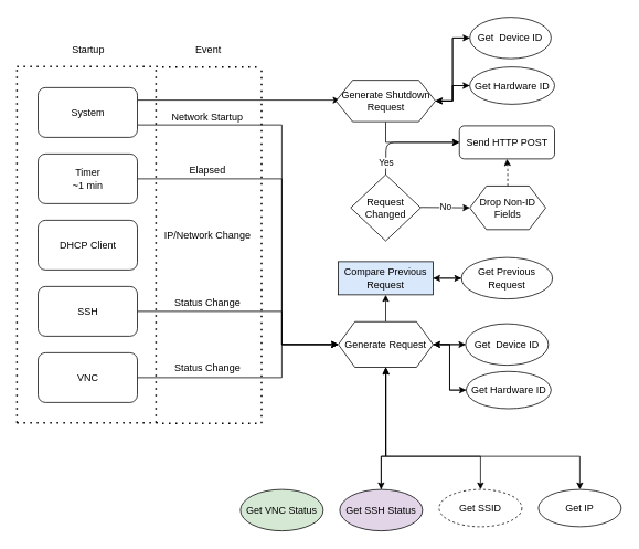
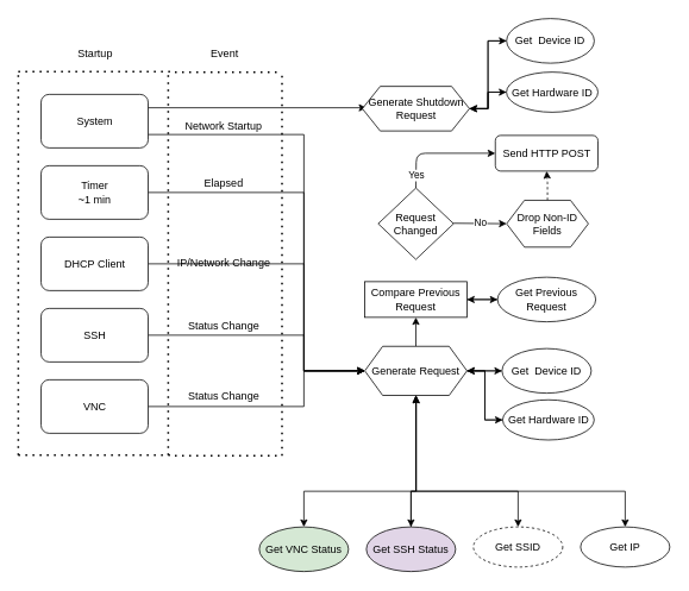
  <mxCell id="0" />
  <mxCell id="1" parent="0" />
  <mxCell id="2" style="edgeStyle=orthogonalEdgeStyle;rounded=0;orthogonalLoop=1;jettySize=auto;html=1;exitX=1;exitY=0.75;exitDx=0;exitDy=0;entryX=0;entryY=0.5;entryDx=0;entryDy=0;startArrow=none;startFill=0;" edge="1" parent="1" source="4" target="28"><mxGeometry relative="1" as="geometry"><Array as="points"><mxPoint x="340" y="150" /><mxPoint x="340" y="415" /></Array></mxGeometry></mxCell>
  <mxCell id="3" style="edgeStyle=orthogonalEdgeStyle;rounded=0;orthogonalLoop=1;jettySize=auto;html=1;exitX=1;exitY=0.25;exitDx=0;exitDy=0;startArrow=none;startFill=0;entryX=0.038;entryY=0.48;entryDx=0;entryDy=0;entryPerimeter=0;" edge="1" parent="1" source="4" target="59"><mxGeometry relative="1" as="geometry"><mxPoint x="370" y="120" as="targetPoint" /></mxGeometry></mxCell>
  <mxCell id="4" value="&lt;div&gt;System&lt;br&gt;&lt;/div&gt;" style="rounded=1;whiteSpace=wrap;html=1;" vertex="1" parent="1"><mxGeometry x="45.5" y="105" width="120" height="60" as="geometry" /></mxCell>
  <mxCell id="5" style="edgeStyle=orthogonalEdgeStyle;rounded=0;orthogonalLoop=1;jettySize=auto;html=1;exitX=1;exitY=0.5;exitDx=0;exitDy=0;entryX=0;entryY=0.5;entryDx=0;entryDy=0;startArrow=none;startFill=0;" edge="1" parent="1" source="6" target="28"><mxGeometry relative="1" as="geometry"><Array as="points"><mxPoint x="340" y="215" /><mxPoint x="340" y="415" /></Array></mxGeometry></mxCell>
  <mxCell id="6" value="&lt;div&gt;Timer&lt;/div&gt;&lt;div&gt;~1 min&lt;br&gt;&lt;/div&gt;" style="rounded=1;whiteSpace=wrap;html=1;" vertex="1" parent="1"><mxGeometry x="45.5" y="185" width="120" height="60" as="geometry" /></mxCell>
+ <mxCell id="7" style="edgeStyle=orthogonalEdgeStyle;rounded=0;orthogonalLoop=1;jettySize=auto;html=1;exitX=1;exitY=0.5;exitDx=0;exitDy=0;entryX=0;entryY=0.5;entryDx=0;entryDy=0;startArrow=none;startFill=0;" edge="1" parent="1" source="8" target="28"><mxGeometry relative="1" as="geometry"><Array as="points"><mxPoint x="340" y="295" /><mxPoint x="340" y="415" /></Array></mxGeometry></mxCell>
  <mxCell id="8" value="DHCP Client" style="rounded=1;whiteSpace=wrap;html=1;" vertex="1" parent="1"><mxGeometry x="45.5" y="265" width="120" height="60" as="geometry" /></mxCell>
  <mxCell id="9" style="edgeStyle=orthogonalEdgeStyle;rounded=0;orthogonalLoop=1;jettySize=auto;html=1;exitX=1;exitY=0.5;exitDx=0;exitDy=0;entryX=0;entryY=0.5;entryDx=0;entryDy=0;startArrow=none;startFill=0;" edge="1" parent="1" source="10" target="28"><mxGeometry relative="1" as="geometry"><Array as="points"><mxPoint x="340" y="375" /><mxPoint x="340" y="415" /></Array></mxGeometry></mxCell>
  <mxCell id="10" value="SSH " style="rounded=1;whiteSpace=wrap;html=1;" vertex="1" parent="1"><mxGeometry x="45.5" y="345" width="120" height="60" as="geometry" /></mxCell>
  <mxCell id="11" style="edgeStyle=orthogonalEdgeStyle;rounded=0;orthogonalLoop=1;jettySize=auto;html=1;exitX=1;exitY=0.5;exitDx=0;exitDy=0;entryX=0;entryY=0.5;entryDx=0;entryDy=0;startArrow=none;startFill=0;endArrow=open;" edge="1" parent="1" source="12" target="28"><mxGeometry relative="1" as="geometry"><Array as="points"><mxPoint x="340" y="455" /><mxPoint x="340" y="415" /></Array></mxGeometry></mxCell>
  <mxCell id="12" value="VNC " style="rounded=1;whiteSpace=wrap;html=1;" vertex="1" parent="1"><mxGeometry x="45.5" y="425" width="120" height="60" as="geometry" /></mxCell>
  <mxCell id="13" value="" style="endArrow=none;dashed=1;html=1;dashPattern=1 3;strokeWidth=2;" edge="1" parent="1"><mxGeometry width="50" height="50" relative="1" as="geometry"><mxPoint x="20" y="509.5" as="sourcePoint" /><mxPoint x="20" y="79.5" as="targetPoint" /></mxGeometry></mxCell>
  <mxCell id="14" value="" style="endArrow=none;dashed=1;html=1;dashPattern=1 3;strokeWidth=2;" edge="1" parent="1"><mxGeometry width="50" height="50" relative="1" as="geometry"><mxPoint x="188" y="509.5" as="sourcePoint" /><mxPoint x="188" y="79.5" as="targetPoint" /></mxGeometry></mxCell>
  <mxCell id="15" value="" style="endArrow=none;dashed=1;html=1;dashPattern=1 3;strokeWidth=2;" edge="1" parent="1"><mxGeometry width="50" height="50" relative="1" as="geometry"><mxPoint x="20" y="79.5" as="sourcePoint" /><mxPoint x="190" y="79.5" as="targetPoint" /></mxGeometry></mxCell>
  <mxCell id="16" value="" style="endArrow=none;dashed=1;html=1;dashPattern=1 3;strokeWidth=2;" edge="1" parent="1"><mxGeometry width="50" height="50" relative="1" as="geometry"><mxPoint x="20" y="509.5" as="sourcePoint" /><mxPoint x="190" y="509.5" as="targetPoint" /></mxGeometry></mxCell>
  <mxCell id="17" value="" style="endArrow=none;dashed=1;html=1;dashPattern=1 3;strokeWidth=2;" edge="1" parent="1"><mxGeometry width="50" height="50" relative="1" as="geometry"><mxPoint x="315.5" y="510" as="sourcePoint" /><mxPoint x="315.5" y="80" as="targetPoint" /></mxGeometry></mxCell>
  <mxCell id="18" value="" style="endArrow=none;dashed=1;html=1;dashPattern=1 3;strokeWidth=2;" edge="1" parent="1"><mxGeometry width="50" height="50" relative="1" as="geometry"><mxPoint x="195.5" y="510" as="sourcePoint" /><mxPoint x="315.5" y="510" as="targetPoint" /></mxGeometry></mxCell>
  <mxCell id="19" value="" style="endArrow=none;dashed=1;html=1;dashPattern=1 3;strokeWidth=2;" edge="1" parent="1"><mxGeometry width="50" height="50" relative="1" as="geometry"><mxPoint x="195.5" y="80" as="sourcePoint" /><mxPoint x="315.5" y="80" as="targetPoint" /></mxGeometry></mxCell>
  <mxCell id="20" value="Startup" style="text;html=1;align=center;verticalAlign=middle;resizable=0;points=[];autosize=1;strokeColor=none;" vertex="1" parent="1"><mxGeometry x="75.5" y="50" width="60" height="20" as="geometry" /></mxCell>
  <mxCell id="21" value="Event" style="text;html=1;align=center;verticalAlign=middle;resizable=0;points=[];autosize=1;strokeColor=none;" vertex="1" parent="1"><mxGeometry x="225.5" y="50" width="50" height="20" as="geometry" /></mxCell>
  <mxCell id="22" style="edgeStyle=orthogonalEdgeStyle;rounded=0;orthogonalLoop=1;jettySize=auto;html=1;exitX=0.5;exitY=1;exitDx=0;exitDy=0;startArrow=classicThin;startFill=1;entryX=0.5;entryY=0;entryDx=0;entryDy=0;" edge="1" parent="1" source="28" target="35"><mxGeometry relative="1" as="geometry"><mxPoint x="530" y="590" as="targetPoint" /><Array as="points"><mxPoint x="466" y="550" /><mxPoint x="580" y="550" /></Array></mxGeometry></mxCell>
+ <mxCell id="23" style="edgeStyle=orthogonalEdgeStyle;rounded=0;orthogonalLoop=1;jettySize=auto;html=1;exitX=0.5;exitY=1;exitDx=0;exitDy=0;entryX=0.5;entryY=0;entryDx=0;entryDy=0;startArrow=classicThin;startFill=1;" edge="1" parent="1" source="28" target="38"><mxGeometry relative="1" as="geometry"><Array as="points"><mxPoint x="466" y="550" /><mxPoint x="340" y="550" /></Array></mxGeometry></mxCell>
  <mxCell id="24" style="edgeStyle=orthogonalEdgeStyle;rounded=0;orthogonalLoop=1;jettySize=auto;html=1;exitX=0.5;exitY=0;exitDx=0;exitDy=0;entryX=0.5;entryY=1;entryDx=0;entryDy=0;startArrow=none;startFill=0;" edge="1" parent="1" source="28" target="43"><mxGeometry relative="1" as="geometry" /></mxCell>
  <mxCell id="25" style="edgeStyle=orthogonalEdgeStyle;rounded=0;orthogonalLoop=1;jettySize=auto;html=1;exitX=1;exitY=0.5;exitDx=0;exitDy=0;entryX=0;entryY=0.5;entryDx=0;entryDy=0;startArrow=none;startFill=0;" edge="1" parent="1" source="28" target="32"><mxGeometry relative="1" as="geometry" /></mxCell>
  <mxCell id="26" style="edgeStyle=orthogonalEdgeStyle;rounded=0;orthogonalLoop=1;jettySize=auto;html=1;exitX=1;exitY=0.5;exitDx=0;exitDy=0;entryX=0;entryY=0.5;entryDx=0;entryDy=0;startArrow=none;startFill=0;" edge="1" parent="1" source="28" target="30"><mxGeometry relative="1" as="geometry" /></mxCell>
  <mxCell id="27" style="edgeStyle=orthogonalEdgeStyle;rounded=0;orthogonalLoop=1;jettySize=auto;html=1;exitX=0.5;exitY=1;exitDx=0;exitDy=0;entryX=0.5;entryY=0;entryDx=0;entryDy=0;startArrow=none;startFill=0;" edge="1" parent="1" source="28" target="37"><mxGeometry relative="1" as="geometry"><Array as="points"><mxPoint x="466" y="550" /><mxPoint x="460" y="550" /></Array></mxGeometry></mxCell>
  <mxCell id="28" value="Generate Request" style="shape=hexagon;perimeter=hexagonPerimeter2;whiteSpace=wrap;html=1;fixedSize=1;" vertex="1" parent="1"><mxGeometry x="408.25" y="387.5" width="114.5" height="55" as="geometry" /></mxCell>
  <mxCell id="29" style="edgeStyle=orthogonalEdgeStyle;rounded=0;orthogonalLoop=1;jettySize=auto;html=1;exitX=0;exitY=0.5;exitDx=0;exitDy=0;entryX=1;entryY=0.5;entryDx=0;entryDy=0;startArrow=none;startFill=0;" edge="1" parent="1" source="30" target="28"><mxGeometry relative="1" as="geometry" /></mxCell>
  <mxCell id="30" value="Get&amp;nbsp; Device ID" style="ellipse;whiteSpace=wrap;html=1;" vertex="1" parent="1"><mxGeometry x="562.01" y="390" width="100" height="50" as="geometry" /></mxCell>
  <mxCell id="31" style="edgeStyle=orthogonalEdgeStyle;rounded=0;orthogonalLoop=1;jettySize=auto;html=1;exitX=0;exitY=0.5;exitDx=0;exitDy=0;entryX=1;entryY=0.5;entryDx=0;entryDy=0;startArrow=none;startFill=0;" edge="1" parent="1" source="32" target="28"><mxGeometry relative="1" as="geometry" /></mxCell>
  <mxCell id="32" value="Get Hardware ID" style="ellipse;whiteSpace=wrap;html=1;" vertex="1" parent="1"><mxGeometry x="562.76" y="447.5" width="102.5" height="45" as="geometry" /></mxCell>
  <mxCell id="33" style="edgeStyle=orthogonalEdgeStyle;rounded=0;orthogonalLoop=1;jettySize=auto;html=1;exitX=0.5;exitY=0;exitDx=0;exitDy=0;startArrow=classic;startFill=1;" edge="1" parent="1" source="34"><mxGeometry relative="1" as="geometry"><mxPoint x="466" y="443" as="targetPoint" /><Array as="points"><mxPoint x="700" y="550" /><mxPoint x="466" y="550" /></Array></mxGeometry></mxCell>
  <mxCell id="34" value="Get IP" style="ellipse;whiteSpace=wrap;html=1;" vertex="1" parent="1"><mxGeometry x="650" y="590" width="100" height="45" as="geometry" /></mxCell>
  <mxCell id="35" value="Get SSID" style="ellipse;whiteSpace=wrap;html=1;dashed=1;" vertex="1" parent="1"><mxGeometry x="530" y="590" width="100" height="45" as="geometry" /></mxCell>
  <mxCell id="36" style="edgeStyle=orthogonalEdgeStyle;rounded=0;orthogonalLoop=1;jettySize=auto;html=1;exitX=0.5;exitY=0;exitDx=0;exitDy=0;entryX=0.5;entryY=1;entryDx=0;entryDy=0;startArrow=none;startFill=0;" edge="1" parent="1" source="37" target="28"><mxGeometry relative="1" as="geometry"><Array as="points"><mxPoint x="460" y="550" /><mxPoint x="466" y="550" /></Array></mxGeometry></mxCell>
  <mxCell id="37" value="Get SSH Status" style="ellipse;whiteSpace=wrap;html=1;fillColor=#e1d5e7;" vertex="1" parent="1"><mxGeometry x="410" y="590" width="100" height="50" as="geometry" /></mxCell>
  <mxCell id="38" value="Get VNC Status" style="ellipse;whiteSpace=wrap;html=1;fillColor=#d5e8d4;" vertex="1" parent="1"><mxGeometry x="290" y="590" width="100" height="50" as="geometry" /></mxCell>
  <mxCell id="39" value="Request Changed" style="rhombus;whiteSpace=wrap;html=1;" vertex="1" parent="1"><mxGeometry x="423.25" y="210" width="84.5" height="80" as="geometry" /></mxCell>
  <mxCell id="40" style="edgeStyle=orthogonalEdgeStyle;rounded=0;orthogonalLoop=1;jettySize=auto;html=1;exitX=0;exitY=0.5;exitDx=0;exitDy=0;entryX=1;entryY=0.5;entryDx=0;entryDy=0;startArrow=none;startFill=0;" edge="1" parent="1" source="41" target="43"><mxGeometry relative="1" as="geometry" /></mxCell>
  <mxCell id="41" value="Get Previous Request" style="ellipse;whiteSpace=wrap;html=1;" vertex="1" parent="1"><mxGeometry x="557" y="310" width="110" height="50" as="geometry" /></mxCell>
  <mxCell id="42" style="edgeStyle=orthogonalEdgeStyle;rounded=0;orthogonalLoop=1;jettySize=auto;html=1;exitX=1;exitY=0.5;exitDx=0;exitDy=0;entryX=0;entryY=0.5;entryDx=0;entryDy=0;startArrow=none;startFill=0;" edge="1" parent="1" source="43" target="41"><mxGeometry relative="1" as="geometry" /></mxCell>
- <mxCell id="43" value="Compare Previous Request" style="rounded=0;whiteSpace=wrap;html=1;fillColor=#dae8fc;" vertex="1" parent="1"><mxGeometry x="408.25" y="315" width="114.5" height="40" as="geometry" /></mxCell>
+ <mxCell id="43" value="Compare Previous Request" style="rounded=0;whiteSpace=wrap;html=1;" vertex="1" parent="1"><mxGeometry x="408.25" y="315" width="114.5" height="40" as="geometry" /></mxCell>
  <mxCell id="44" style="edgeStyle=orthogonalEdgeStyle;rounded=0;orthogonalLoop=1;jettySize=auto;html=1;exitX=0.5;exitY=0;exitDx=0;exitDy=0;startArrow=none;startFill=0;dashed=1;" edge="1" parent="1" source="45" target="48"><mxGeometry relative="1" as="geometry" /></mxCell>
  <mxCell id="45" value="Drop Non-ID Fields" style="shape=hexagon;perimeter=hexagonPerimeter2;whiteSpace=wrap;html=1;fixedSize=1;" vertex="1" parent="1"><mxGeometry x="567.13" y="223.75" width="91.62" height="52.5" as="geometry" /></mxCell>
  <mxCell id="46" value="" style="endArrow=classic;html=1;entryX=0;entryY=0.5;entryDx=0;entryDy=0;" edge="1" parent="1" target="45"><mxGeometry relative="1" as="geometry"><mxPoint x="507.75" y="249.5" as="sourcePoint" /><mxPoint x="607.75" y="249.5" as="targetPoint" /></mxGeometry></mxCell>
  <mxCell id="47" value="No" style="edgeLabel;resizable=0;html=1;align=center;verticalAlign=middle;" connectable="0" vertex="1" parent="46"><mxGeometry relative="1" as="geometry"><mxPoint y="-1" as="offset" /></mxGeometry></mxCell>
  <mxCell id="48" value="Send HTTP POST" style="rounded=1;whiteSpace=wrap;html=1;" vertex="1" parent="1"><mxGeometry x="554.51" y="151" width="114.99" height="40" as="geometry" /></mxCell>
  <mxCell id="49" value="" style="endArrow=classic;html=1;exitX=0.5;exitY=0;exitDx=0;exitDy=0;entryX=0;entryY=0.5;entryDx=0;entryDy=0;" edge="1" parent="1" source="39" target="48"><mxGeometry relative="1" as="geometry"><mxPoint x="471.38" y="159.5" as="sourcePoint" /><mxPoint x="530" y="160" as="targetPoint" /><Array as="points"><mxPoint x="466" y="171" /></Array></mxGeometry></mxCell>
  <mxCell id="50" value="Yes" style="edgeLabel;resizable=0;html=1;align=center;verticalAlign=middle;" connectable="0" vertex="1" parent="49"><mxGeometry relative="1" as="geometry"><mxPoint x="-25" y="24" as="offset" /></mxGeometry></mxCell>
  <mxCell id="51" value="Network Startup" style="text;html=1;strokeColor=none;fillColor=none;align=center;verticalAlign=middle;whiteSpace=wrap;rounded=0;" vertex="1" parent="1"><mxGeometry x="203.25" y="131" width="94.5" height="20" as="geometry" /></mxCell>
  <mxCell id="52" value="Elapsed" style="text;html=1;strokeColor=none;fillColor=none;align=center;verticalAlign=middle;whiteSpace=wrap;rounded=0;" vertex="1" parent="1"><mxGeometry x="203.25" y="195" width="94.5" height="20" as="geometry" /></mxCell>
- <mxCell id="53" value="IP/Network Change" style="text;html=1;strokeColor=none;fillColor=none;align=center;verticalAlign=middle;whiteSpace=wrap;rounded=0;" vertex="1" parent="1"><mxGeometry x="192.13" y="274" width="116.75" height="20" as="geometry" /></mxCell>
+ <mxCell id="53" value="IP/Network Change" style="text;html=1;strokeColor=none;fillColor=none;align=center;verticalAlign=middle;whiteSpace=wrap;rounded=0;" vertex="1" parent="1"><mxGeometry x="192.13" y="284" width="116.75" height="20" as="geometry" /></mxCell>
  <mxCell id="54" value="Status Change" style="text;html=1;strokeColor=none;fillColor=none;align=center;verticalAlign=middle;whiteSpace=wrap;rounded=0;" vertex="1" parent="1"><mxGeometry x="192.13" y="355" width="116.75" height="20" as="geometry" /></mxCell>
  <mxCell id="55" value="Status Change" style="text;html=1;strokeColor=none;fillColor=none;align=center;verticalAlign=middle;whiteSpace=wrap;rounded=0;" vertex="1" parent="1"><mxGeometry x="192.13" y="434" width="116.75" height="20" as="geometry" /></mxCell>
  <mxCell id="56" style="edgeStyle=orthogonalEdgeStyle;rounded=0;orthogonalLoop=1;jettySize=auto;html=1;exitX=1;exitY=0.5;exitDx=0;exitDy=0;entryX=0;entryY=0.5;entryDx=0;entryDy=0;startArrow=none;startFill=0;" edge="1" parent="1" source="59" target="61"><mxGeometry relative="1" as="geometry" /></mxCell>
  <mxCell id="57" style="edgeStyle=orthogonalEdgeStyle;rounded=0;orthogonalLoop=1;jettySize=auto;html=1;exitX=1;exitY=0.5;exitDx=0;exitDy=0;entryX=0;entryY=0.5;entryDx=0;entryDy=0;startArrow=none;startFill=0;" edge="1" parent="1" source="59" target="63"><mxGeometry relative="1" as="geometry" /></mxCell>
- <mxCell id="58" style="edgeStyle=orthogonalEdgeStyle;rounded=0;orthogonalLoop=1;jettySize=auto;html=1;exitX=0.5;exitY=1;exitDx=0;exitDy=0;entryX=0;entryY=0.5;entryDx=0;entryDy=0;startArrow=none;startFill=0;" edge="1" parent="1" source="59" target="48"><mxGeometry relative="1" as="geometry" /></mxCell>
  <mxCell id="59" value="Generate Shutdown Request" style="shape=hexagon;perimeter=hexagonPerimeter2;whiteSpace=wrap;html=1;fixedSize=1;" vertex="1" parent="1"><mxGeometry x="405.5" y="96" width="120" height="50" as="geometry" /></mxCell>
  <mxCell id="60" style="edgeStyle=orthogonalEdgeStyle;rounded=0;orthogonalLoop=1;jettySize=auto;html=1;exitX=0;exitY=0.5;exitDx=0;exitDy=0;entryX=1;entryY=0.5;entryDx=0;entryDy=0;startArrow=none;startFill=0;" edge="1" parent="1" source="61" target="59"><mxGeometry relative="1" as="geometry" /></mxCell>
  <mxCell id="61" value="Get&amp;nbsp; Device ID" style="ellipse;whiteSpace=wrap;html=1;" vertex="1" parent="1"><mxGeometry x="567.13" y="20" width="98.25" height="50" as="geometry" /></mxCell>
  <mxCell id="62" style="edgeStyle=orthogonalEdgeStyle;rounded=0;orthogonalLoop=1;jettySize=auto;html=1;exitX=0;exitY=0.5;exitDx=0;exitDy=0;entryX=1;entryY=0.5;entryDx=0;entryDy=0;startArrow=none;startFill=0;" edge="1" parent="1" source="63" target="59"><mxGeometry relative="1" as="geometry" /></mxCell>
  <mxCell id="63" value="Get Hardware ID" style="ellipse;whiteSpace=wrap;html=1;" vertex="1" parent="1"><mxGeometry x="567" y="80" width="102.5" height="45" as="geometry" /></mxCell>
